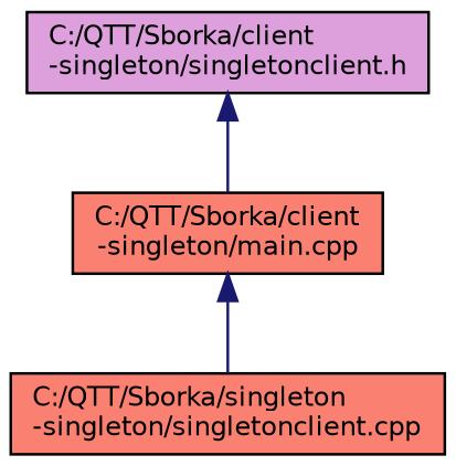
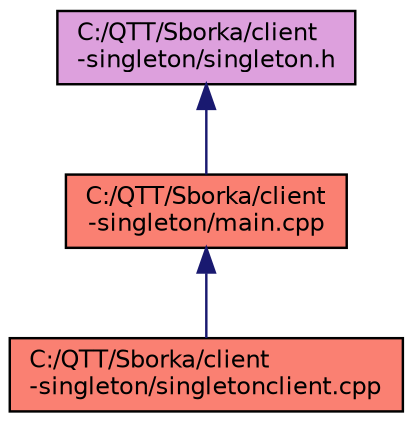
  digraph {
    node [color=black fillcolor=salmon fontname=Helvetica fontsize=10 shape=record style=filled]
    edge [color=midnightblue dir=back fontname=Helvetica fontsize=10 labelfontname=Helvetica labelfontsize=10 style=solid]
-   n1 [fillcolor=plum fontcolor=black height=0.2 label="C:/QTT/Sborka/client\l-singleton/singletonclient.h" width=0.4]
+   n1 [fillcolor=plum fontcolor=black height=0.2 label="C:/QTT/Sborka/client\l-singleton/singleton.h" width=0.4]
    n2 [height=0.2 label="C:/QTT/Sborka/client\l-singleton/main.cpp" width=0.4]
-   n3 [height=0.2 label="C:/QTT/Sborka/singleton\l-singleton/singletonclient.cpp" width=0.4]
+   n3 [height=0.2 label="C:/QTT/Sborka/client\l-singleton/singletonclient.cpp" width=0.4]
    n1 -> n2
    n2 -> n3
  }
